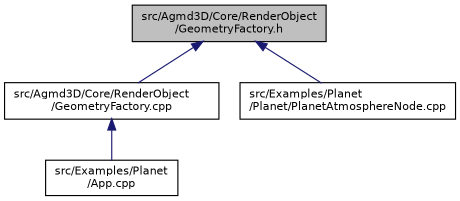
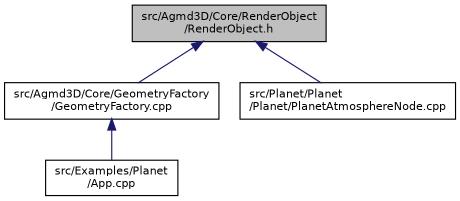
  digraph {
    node [color=black fillcolor=white fontname=Helvetica fontsize=10 shape=record style=filled]
    edge [color=midnightblue dir=back fontname=Helvetica fontsize=10 labelfontname=Helvetica labelfontsize=10 style=solid]
-   n1 [fillcolor=grey75 fontcolor=black height=0.2 label="src/Agmd3D/Core/RenderObject\l/GeometryFactory.h" width=0.4]
-   n2 [height=0.2 label="src/Agmd3D/Core/RenderObject\l/GeometryFactory.cpp" width=0.4]
-   n3 [height=0.2 label="src/Examples/Planet\l/Planet/PlanetAtmosphereNode.cpp" width=0.4]
+   n1 [fillcolor=grey75 fontcolor=black height=0.2 label="src/Agmd3D/Core/RenderObject\l/RenderObject.h" width=0.4]
+   n2 [height=0.2 label="src/Agmd3D/Core/GeometryFactory\l/GeometryFactory.cpp" width=0.4]
+   n3 [height=0.2 label="src/Planet/Planet\l/Planet/PlanetAtmosphereNode.cpp" width=0.4]
    n4 [height=0.2 label="src/Examples/Planet\l/App.cpp" width=0.4]
    n1 -> n2
    n1 -> n3
    n2 -> n4
  }
